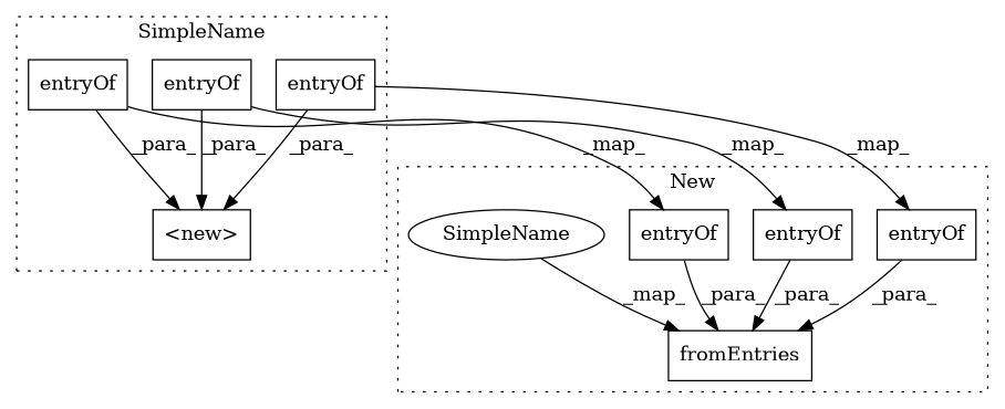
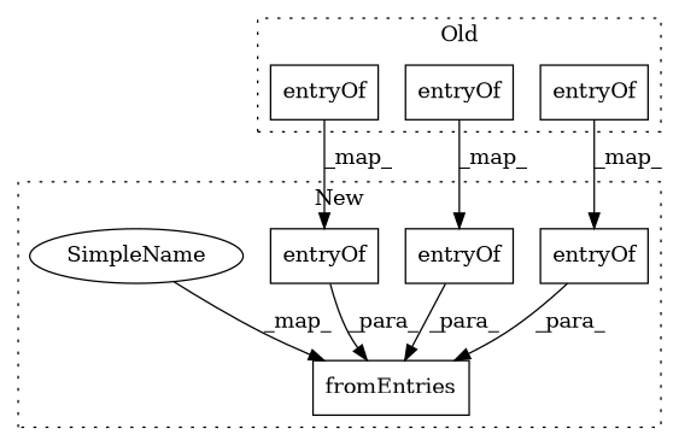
  digraph {
    node [a=32 l="8,1" shape=box]
    n1 [label=entryOf s="3648,3662"]
-   n2 [a=14 l="30,1" label="<new>" s="3593,3714"]
    n3 [label=entryOf s="3623,3637"]
    n4 [label=entryOf s="3682,3696"]
    n5 [label=entryOf s="3684,3698"]
    n6 [label=entryOf s="3659,3673"]
    n7 [l="12,1" label=fromEntries s="3647,3750"]
    n8 [label=entryOf s="3718,3732"]
    n9 [a=42 l=19 label=SimpleName s=3627 shape=ellipse]
    subgraph cluster_1 {
-     label=SimpleName
+     label=Old
      style=dotted
      n1
-     n2
      n3
      n4
    }
    subgraph cluster_2 {
      label=New
      style=dotted
      n5
      n6
      n7
      n8
      n9
    }
-   n1 -> n2 [label=_para_]
    n1 -> n5 [label=_map_]
-   n3 -> n2 [label=_para_]
    n3 -> n6 [label=_map_]
-   n4 -> n2 [label=_para_]
    n4 -> n8 [label=_map_]
    n5 -> n7 [label=_para_]
    n6 -> n7 [label=_para_]
    n8 -> n7 [label=_para_]
    n9 -> n7 [label=_map_]
  }
